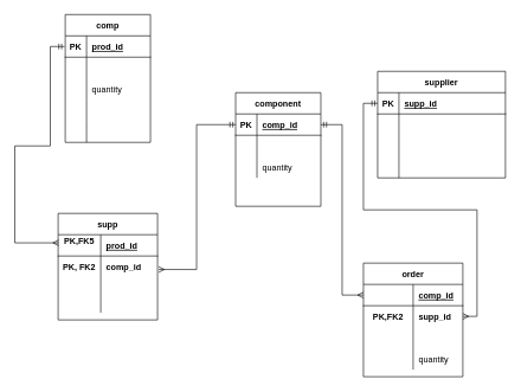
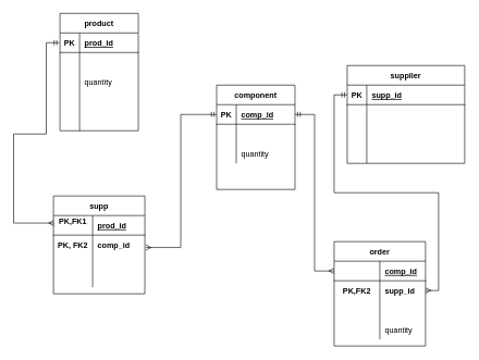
  <mxCell id="0" />
  <mxCell id="1" parent="0" />
- <mxCell id="2" value="comp" style="shape=table;startSize=30;container=1;collapsible=1;childLayout=tableLayout;fixedRows=1;rowLines=0;fontStyle=1;align=center;resizeLast=1;" vertex="1" parent="1"><mxGeometry x="91" y="20" width="120.0" height="180" as="geometry" /></mxCell>
+ <mxCell id="2" value="product" style="shape=table;startSize=30;container=1;collapsible=1;childLayout=tableLayout;fixedRows=1;rowLines=0;fontStyle=1;align=center;resizeLast=1;" vertex="1" parent="1"><mxGeometry x="91" y="20" width="120.0" height="180" as="geometry" /></mxCell>
  <mxCell id="3" value="" style="shape=partialRectangle;collapsible=0;dropTarget=0;pointerEvents=0;fillColor=none;top=0;left=0;bottom=1;right=0;points=[[0,0.5],[1,0.5]];portConstraint=eastwest;" vertex="1" parent="2"><mxGeometry y="30" width="120.0" height="30" as="geometry" /></mxCell>
  <mxCell id="4" value="PK" style="shape=partialRectangle;connectable=0;fillColor=none;top=0;left=0;bottom=0;right=0;fontStyle=1;overflow=hidden;" vertex="1" parent="3"><mxGeometry width="30" height="30" as="geometry"><mxRectangle width="30" height="30" as="alternateBounds" /></mxGeometry></mxCell>
  <mxCell id="5" value="prod_id" style="shape=partialRectangle;connectable=0;fillColor=none;top=0;left=0;bottom=0;right=0;align=left;spacingLeft=6;fontStyle=5;overflow=hidden;" vertex="1" parent="3"><mxGeometry x="30" width="90.0" height="30" as="geometry"><mxRectangle width="90.0" height="30" as="alternateBounds" /></mxGeometry></mxCell>
  <mxCell id="6" value="" style="shape=partialRectangle;collapsible=0;dropTarget=0;pointerEvents=0;fillColor=none;top=0;left=0;bottom=0;right=0;points=[[0,0.5],[1,0.5]];portConstraint=eastwest;" vertex="1" parent="2"><mxGeometry y="60" width="120.0" height="30" as="geometry" /></mxCell>
  <mxCell id="7" value="" style="shape=partialRectangle;connectable=0;fillColor=none;top=0;left=0;bottom=0;right=0;editable=1;overflow=hidden;" vertex="1" parent="6"><mxGeometry width="30" height="30" as="geometry"><mxRectangle width="30" height="30" as="alternateBounds" /></mxGeometry></mxCell>
  <mxCell id="8" value="" style="shape=partialRectangle;collapsible=0;dropTarget=0;pointerEvents=0;fillColor=none;top=0;left=0;bottom=0;right=0;points=[[0,0.5],[1,0.5]];portConstraint=eastwest;" vertex="1" parent="2"><mxGeometry y="90" width="120.0" height="30" as="geometry" /></mxCell>
  <mxCell id="9" value="" style="shape=partialRectangle;connectable=0;fillColor=none;top=0;left=0;bottom=0;right=0;editable=1;overflow=hidden;" vertex="1" parent="8"><mxGeometry width="30" height="30" as="geometry"><mxRectangle width="30" height="30" as="alternateBounds" /></mxGeometry></mxCell>
  <mxCell id="10" value="quantity" style="shape=partialRectangle;connectable=0;fillColor=none;top=0;left=0;bottom=0;right=0;align=left;spacingLeft=6;overflow=hidden;" vertex="1" parent="8"><mxGeometry x="30" width="90.0" height="30" as="geometry"><mxRectangle width="90.0" height="30" as="alternateBounds" /></mxGeometry></mxCell>
  <mxCell id="11" value="" style="shape=partialRectangle;collapsible=0;dropTarget=0;pointerEvents=0;fillColor=none;top=0;left=0;bottom=0;right=0;points=[[0,0.5],[1,0.5]];portConstraint=eastwest;" vertex="1" parent="2"><mxGeometry y="120" width="120.0" height="30" as="geometry" /></mxCell>
  <mxCell id="12" value="" style="shape=partialRectangle;connectable=0;fillColor=none;top=0;left=0;bottom=0;right=0;editable=1;overflow=hidden;" vertex="1" parent="11"><mxGeometry width="30" height="30" as="geometry"><mxRectangle width="30" height="30" as="alternateBounds" /></mxGeometry></mxCell>
  <mxCell id="13" value="" style="shape=partialRectangle;connectable=0;fillColor=none;top=0;left=0;bottom=0;right=0;align=left;spacingLeft=6;overflow=hidden;" vertex="1" parent="11"><mxGeometry x="30" width="90.0" height="30" as="geometry"><mxRectangle width="90.0" height="30" as="alternateBounds" /></mxGeometry></mxCell>
  <mxCell id="14" value="" style="shape=partialRectangle;collapsible=0;dropTarget=0;pointerEvents=0;fillColor=none;top=0;left=0;bottom=0;right=0;points=[[0,0.5],[1,0.5]];portConstraint=eastwest;" vertex="1" parent="2"><mxGeometry y="150" width="120.0" height="30" as="geometry" /></mxCell>
  <mxCell id="15" value="" style="shape=partialRectangle;connectable=0;fillColor=none;top=0;left=0;bottom=0;right=0;editable=1;overflow=hidden;" vertex="1" parent="14"><mxGeometry width="30" height="30" as="geometry"><mxRectangle width="30" height="30" as="alternateBounds" /></mxGeometry></mxCell>
  <mxCell id="16" value="" style="shape=partialRectangle;connectable=0;fillColor=none;top=0;left=0;bottom=0;right=0;align=left;spacingLeft=6;overflow=hidden;" vertex="1" parent="14"><mxGeometry x="30" width="90.0" height="30" as="geometry"><mxRectangle width="90.0" height="30" as="alternateBounds" /></mxGeometry></mxCell>
  <mxCell id="17" value="component" style="shape=table;startSize=30;container=1;collapsible=1;childLayout=tableLayout;fixedRows=1;rowLines=0;fontStyle=1;align=center;resizeLast=1;" vertex="1" parent="1"><mxGeometry x="331" y="130" width="120" height="160" as="geometry" /></mxCell>
  <mxCell id="18" value="" style="shape=partialRectangle;collapsible=0;dropTarget=0;pointerEvents=0;fillColor=none;top=0;left=0;bottom=1;right=0;points=[[0,0.5],[1,0.5]];portConstraint=eastwest;" vertex="1" parent="17"><mxGeometry y="30" width="120" height="30" as="geometry" /></mxCell>
  <mxCell id="19" value="PK" style="shape=partialRectangle;connectable=0;fillColor=none;top=0;left=0;bottom=0;right=0;fontStyle=1;overflow=hidden;" vertex="1" parent="18"><mxGeometry width="30" height="30" as="geometry"><mxRectangle width="30" height="30" as="alternateBounds" /></mxGeometry></mxCell>
  <mxCell id="20" value="comp_id" style="shape=partialRectangle;connectable=0;fillColor=none;top=0;left=0;bottom=0;right=0;align=left;spacingLeft=6;fontStyle=5;overflow=hidden;" vertex="1" parent="18"><mxGeometry x="30" width="90" height="30" as="geometry"><mxRectangle width="90" height="30" as="alternateBounds" /></mxGeometry></mxCell>
  <mxCell id="21" value="" style="shape=partialRectangle;collapsible=0;dropTarget=0;pointerEvents=0;fillColor=none;top=0;left=0;bottom=0;right=0;points=[[0,0.5],[1,0.5]];portConstraint=eastwest;" vertex="1" parent="17"><mxGeometry y="60" width="120" height="30" as="geometry" /></mxCell>
  <mxCell id="22" value="" style="shape=partialRectangle;connectable=0;fillColor=none;top=0;left=0;bottom=0;right=0;editable=1;overflow=hidden;" vertex="1" parent="21"><mxGeometry width="30" height="30" as="geometry"><mxRectangle width="30" height="30" as="alternateBounds" /></mxGeometry></mxCell>
  <mxCell id="23" value="" style="shape=partialRectangle;collapsible=0;dropTarget=0;pointerEvents=0;fillColor=none;top=0;left=0;bottom=0;right=0;points=[[0,0.5],[1,0.5]];portConstraint=eastwest;" vertex="1" parent="17"><mxGeometry y="90" width="120" height="30" as="geometry" /></mxCell>
  <mxCell id="24" value="" style="shape=partialRectangle;connectable=0;fillColor=none;top=0;left=0;bottom=0;right=0;editable=1;overflow=hidden;" vertex="1" parent="23"><mxGeometry width="30" height="30" as="geometry"><mxRectangle width="30" height="30" as="alternateBounds" /></mxGeometry></mxCell>
  <mxCell id="25" value="quantity" style="shape=partialRectangle;connectable=0;fillColor=none;top=0;left=0;bottom=0;right=0;align=left;spacingLeft=6;overflow=hidden;" vertex="1" parent="23"><mxGeometry x="30" width="90" height="30" as="geometry"><mxRectangle width="90" height="30" as="alternateBounds" /></mxGeometry></mxCell>
  <mxCell id="26" value="" style="shape=partialRectangle;collapsible=0;dropTarget=0;pointerEvents=0;fillColor=none;top=0;left=0;bottom=0;right=0;points=[[0,0.5],[1,0.5]];portConstraint=eastwest;" vertex="1" parent="17"><mxGeometry y="120" width="120" height="30" as="geometry" /></mxCell>
  <mxCell id="27" value="" style="shape=partialRectangle;connectable=0;fillColor=none;top=0;left=0;bottom=0;right=0;editable=1;overflow=hidden;" vertex="1" parent="26"><mxGeometry width="30" height="30" as="geometry"><mxRectangle width="30" height="30" as="alternateBounds" /></mxGeometry></mxCell>
  <mxCell id="28" value="supplier" style="shape=table;startSize=30;container=1;collapsible=1;childLayout=tableLayout;fixedRows=1;rowLines=0;fontStyle=1;align=center;resizeLast=1;" vertex="1" parent="1"><mxGeometry x="531" y="100" width="180" height="150" as="geometry" /></mxCell>
  <mxCell id="29" value="" style="shape=partialRectangle;collapsible=0;dropTarget=0;pointerEvents=0;fillColor=none;top=0;left=0;bottom=1;right=0;points=[[0,0.5],[1,0.5]];portConstraint=eastwest;" vertex="1" parent="28"><mxGeometry y="30" width="180" height="30" as="geometry" /></mxCell>
  <mxCell id="30" value="PK" style="shape=partialRectangle;connectable=0;fillColor=none;top=0;left=0;bottom=0;right=0;fontStyle=1;overflow=hidden;" vertex="1" parent="29"><mxGeometry width="30" height="30" as="geometry"><mxRectangle width="30" height="30" as="alternateBounds" /></mxGeometry></mxCell>
  <mxCell id="31" value="supp_id" style="shape=partialRectangle;connectable=0;fillColor=none;top=0;left=0;bottom=0;right=0;align=left;spacingLeft=6;fontStyle=5;overflow=hidden;" vertex="1" parent="29"><mxGeometry x="30" width="150" height="30" as="geometry"><mxRectangle width="150" height="30" as="alternateBounds" /></mxGeometry></mxCell>
  <mxCell id="32" value="" style="shape=partialRectangle;collapsible=0;dropTarget=0;pointerEvents=0;fillColor=none;top=0;left=0;bottom=0;right=0;points=[[0,0.5],[1,0.5]];portConstraint=eastwest;" vertex="1" parent="28"><mxGeometry y="60" width="180" height="30" as="geometry" /></mxCell>
  <mxCell id="33" value="" style="shape=partialRectangle;connectable=0;fillColor=none;top=0;left=0;bottom=0;right=0;editable=1;overflow=hidden;" vertex="1" parent="32"><mxGeometry width="30" height="30" as="geometry"><mxRectangle width="30" height="30" as="alternateBounds" /></mxGeometry></mxCell>
  <mxCell id="34" value="" style="shape=partialRectangle;collapsible=0;dropTarget=0;pointerEvents=0;fillColor=none;top=0;left=0;bottom=0;right=0;points=[[0,0.5],[1,0.5]];portConstraint=eastwest;" vertex="1" parent="28"><mxGeometry y="90" width="180" height="30" as="geometry" /></mxCell>
  <mxCell id="35" value="" style="shape=partialRectangle;connectable=0;fillColor=none;top=0;left=0;bottom=0;right=0;editable=1;overflow=hidden;" vertex="1" parent="34"><mxGeometry width="30" height="30" as="geometry"><mxRectangle width="30" height="30" as="alternateBounds" /></mxGeometry></mxCell>
  <mxCell id="36" value="" style="shape=partialRectangle;collapsible=0;dropTarget=0;pointerEvents=0;fillColor=none;top=0;left=0;bottom=0;right=0;points=[[0,0.5],[1,0.5]];portConstraint=eastwest;" vertex="1" parent="28"><mxGeometry y="120" width="180" height="30" as="geometry" /></mxCell>
  <mxCell id="37" value="" style="shape=partialRectangle;connectable=0;fillColor=none;top=0;left=0;bottom=0;right=0;editable=1;overflow=hidden;" vertex="1" parent="36"><mxGeometry width="30" height="30" as="geometry"><mxRectangle width="30" height="30" as="alternateBounds" /></mxGeometry></mxCell>
  <mxCell id="38" value="" style="shape=partialRectangle;connectable=0;fillColor=none;top=0;left=0;bottom=0;right=0;align=left;spacingLeft=6;overflow=hidden;" vertex="1" parent="36"><mxGeometry x="30" width="150" height="30" as="geometry"><mxRectangle width="150" height="30" as="alternateBounds" /></mxGeometry></mxCell>
  <mxCell id="39" value="supp" style="shape=table;startSize=30;container=1;collapsible=1;childLayout=tableLayout;fixedRows=1;rowLines=0;fontStyle=1;align=center;resizeLast=1;" vertex="1" parent="1"><mxGeometry x="81" y="300" width="140.0" height="150" as="geometry" /></mxCell>
  <mxCell id="40" value="" style="shape=partialRectangle;collapsible=0;dropTarget=0;pointerEvents=0;fillColor=none;top=0;left=0;bottom=1;right=0;points=[[0,0.5],[1,0.5]];portConstraint=eastwest;" vertex="1" parent="39"><mxGeometry y="30" width="140.0" height="30" as="geometry" /></mxCell>
- <mxCell id="41" value="PK,FK5&#10;" style="shape=partialRectangle;connectable=0;fillColor=none;top=0;left=0;bottom=0;right=0;fontStyle=1;overflow=hidden;" vertex="1" parent="40"><mxGeometry width="60" height="30" as="geometry"><mxRectangle width="60" height="30" as="alternateBounds" /></mxGeometry></mxCell>
+ <mxCell id="41" value="PK,FK1&#10;" style="shape=partialRectangle;connectable=0;fillColor=none;top=0;left=0;bottom=0;right=0;fontStyle=1;overflow=hidden;" vertex="1" parent="40"><mxGeometry width="60" height="30" as="geometry"><mxRectangle width="60" height="30" as="alternateBounds" /></mxGeometry></mxCell>
  <mxCell id="42" value="prod_id" style="shape=partialRectangle;connectable=0;fillColor=none;top=0;left=0;bottom=0;right=0;align=left;spacingLeft=6;fontStyle=5;overflow=hidden;" vertex="1" parent="40"><mxGeometry x="60" width="80.0" height="30" as="geometry"><mxRectangle width="80.0" height="30" as="alternateBounds" /></mxGeometry></mxCell>
  <mxCell id="43" value="" style="shape=partialRectangle;collapsible=0;dropTarget=0;pointerEvents=0;fillColor=none;top=0;left=0;bottom=0;right=0;points=[[0,0.5],[1,0.5]];portConstraint=eastwest;" vertex="1" parent="39"><mxGeometry y="60" width="140.0" height="30" as="geometry" /></mxCell>
  <mxCell id="44" value="PK, FK2" style="shape=partialRectangle;connectable=0;fillColor=none;top=0;left=0;bottom=0;right=0;editable=1;overflow=hidden;fontStyle=1" vertex="1" parent="43"><mxGeometry width="60" height="30" as="geometry"><mxRectangle width="60" height="30" as="alternateBounds" /></mxGeometry></mxCell>
  <mxCell id="45" value="comp_id" style="shape=partialRectangle;connectable=0;fillColor=none;top=0;left=0;bottom=0;right=0;align=left;spacingLeft=6;overflow=hidden;fontStyle=1" vertex="1" parent="43"><mxGeometry x="60" width="80.0" height="30" as="geometry"><mxRectangle width="80.0" height="30" as="alternateBounds" /></mxGeometry></mxCell>
  <mxCell id="46" value="" style="shape=partialRectangle;collapsible=0;dropTarget=0;pointerEvents=0;fillColor=none;top=0;left=0;bottom=0;right=0;points=[[0,0.5],[1,0.5]];portConstraint=eastwest;" vertex="1" parent="39"><mxGeometry y="90" width="140.0" height="30" as="geometry" /></mxCell>
  <mxCell id="47" value="" style="shape=partialRectangle;connectable=0;fillColor=none;top=0;left=0;bottom=0;right=0;editable=1;overflow=hidden;" vertex="1" parent="46"><mxGeometry width="60" height="30" as="geometry"><mxRectangle width="60" height="30" as="alternateBounds" /></mxGeometry></mxCell>
  <mxCell id="48" value="" style="shape=partialRectangle;connectable=0;fillColor=none;top=0;left=0;bottom=0;right=0;align=left;spacingLeft=6;overflow=hidden;" vertex="1" parent="46"><mxGeometry x="60" width="80.0" height="30" as="geometry"><mxRectangle width="80.0" height="30" as="alternateBounds" /></mxGeometry></mxCell>
  <mxCell id="49" value="" style="shape=partialRectangle;collapsible=0;dropTarget=0;pointerEvents=0;fillColor=none;top=0;left=0;bottom=0;right=0;points=[[0,0.5],[1,0.5]];portConstraint=eastwest;" vertex="1" parent="39"><mxGeometry y="120" width="140.0" height="20" as="geometry" /></mxCell>
  <mxCell id="50" value="" style="shape=partialRectangle;connectable=0;fillColor=none;top=0;left=0;bottom=0;right=0;editable=1;overflow=hidden;" vertex="1" parent="49"><mxGeometry width="60" height="20" as="geometry"><mxRectangle width="60" height="20" as="alternateBounds" /></mxGeometry></mxCell>
  <mxCell id="51" value="" style="shape=partialRectangle;connectable=0;fillColor=none;top=0;left=0;bottom=0;right=0;align=left;spacingLeft=6;overflow=hidden;" vertex="1" parent="49"><mxGeometry x="60" width="80.0" height="20" as="geometry"><mxRectangle width="80.0" height="20" as="alternateBounds" /></mxGeometry></mxCell>
  <mxCell id="52" value="order" style="shape=table;startSize=30;container=1;collapsible=1;childLayout=tableLayout;fixedRows=1;rowLines=0;fontStyle=1;align=center;resizeLast=1;" vertex="1" parent="1"><mxGeometry x="511" y="370" width="140" height="160" as="geometry" /></mxCell>
  <mxCell id="53" value="" style="shape=partialRectangle;collapsible=0;dropTarget=0;pointerEvents=0;fillColor=none;top=0;left=0;bottom=1;right=0;points=[[0,0.5],[1,0.5]];portConstraint=eastwest;" vertex="1" parent="52"><mxGeometry y="30" width="140" height="30" as="geometry" /></mxCell>
  <mxCell id="54" value="comp_id" style="shape=partialRectangle;connectable=0;fillColor=none;top=0;left=0;bottom=0;right=0;align=left;spacingLeft=6;fontStyle=5;overflow=hidden;" vertex="1" parent="53"><mxGeometry x="70" width="70" height="30" as="geometry"><mxRectangle width="70" height="30" as="alternateBounds" /></mxGeometry></mxCell>
  <mxCell id="55" value="" style="shape=partialRectangle;collapsible=0;dropTarget=0;pointerEvents=0;fillColor=none;top=0;left=0;bottom=0;right=0;points=[[0,0.5],[1,0.5]];portConstraint=eastwest;" vertex="1" parent="52"><mxGeometry y="60" width="140" height="30" as="geometry" /></mxCell>
  <mxCell id="56" value="PK,FK2" style="shape=partialRectangle;connectable=0;fillColor=none;top=0;left=0;bottom=0;right=0;editable=1;overflow=hidden;fontStyle=1" vertex="1" parent="55"><mxGeometry width="70" height="30" as="geometry"><mxRectangle width="70" height="30" as="alternateBounds" /></mxGeometry></mxCell>
  <mxCell id="57" value="supp_id" style="shape=partialRectangle;connectable=0;fillColor=none;top=0;left=0;bottom=0;right=0;align=left;spacingLeft=6;overflow=hidden;fontStyle=1" vertex="1" parent="55"><mxGeometry x="70" width="70" height="30" as="geometry"><mxRectangle width="70" height="30" as="alternateBounds" /></mxGeometry></mxCell>
  <mxCell id="58" value="" style="shape=partialRectangle;collapsible=0;dropTarget=0;pointerEvents=0;fillColor=none;top=0;left=0;bottom=0;right=0;points=[[0,0.5],[1,0.5]];portConstraint=eastwest;" vertex="1" parent="52"><mxGeometry y="90" width="140" height="30" as="geometry" /></mxCell>
  <mxCell id="59" value="" style="shape=partialRectangle;connectable=0;fillColor=none;top=0;left=0;bottom=0;right=0;editable=1;overflow=hidden;" vertex="1" parent="58"><mxGeometry width="70" height="30" as="geometry"><mxRectangle width="70" height="30" as="alternateBounds" /></mxGeometry></mxCell>
  <mxCell id="60" value="" style="shape=partialRectangle;collapsible=0;dropTarget=0;pointerEvents=0;fillColor=none;top=0;left=0;bottom=0;right=0;points=[[0,0.5],[1,0.5]];portConstraint=eastwest;" vertex="1" parent="52"><mxGeometry y="120" width="140" height="30" as="geometry" /></mxCell>
  <mxCell id="61" value="" style="shape=partialRectangle;connectable=0;fillColor=none;top=0;left=0;bottom=0;right=0;editable=1;overflow=hidden;" vertex="1" parent="60"><mxGeometry width="70" height="30" as="geometry"><mxRectangle width="70" height="30" as="alternateBounds" /></mxGeometry></mxCell>
  <mxCell id="62" value="quantity" style="shape=partialRectangle;connectable=0;fillColor=none;top=0;left=0;bottom=0;right=0;align=left;spacingLeft=6;overflow=hidden;" vertex="1" parent="60"><mxGeometry x="70" width="70" height="30" as="geometry"><mxRectangle width="70" height="30" as="alternateBounds" /></mxGeometry></mxCell>
  <mxCell id="63" style="edgeStyle=orthogonalEdgeStyle;rounded=0;orthogonalLoop=1;jettySize=auto;html=1;startArrow=ERmandOne;startFill=0;endArrow=ERmany;endFill=0;entryX=1;entryY=0.5;entryDx=0;entryDy=0;" edge="1" parent="1" source="29" target="55"><mxGeometry relative="1" as="geometry"><mxPoint x="511" y="390" as="targetPoint" /></mxGeometry></mxCell>
  <mxCell id="64" style="edgeStyle=orthogonalEdgeStyle;rounded=0;orthogonalLoop=1;jettySize=auto;html=1;entryX=0.013;entryY=0.383;entryDx=0;entryDy=0;entryPerimeter=0;startArrow=ERmandOne;startFill=0;endArrow=ERmany;endFill=0;" edge="1" parent="1"><mxGeometry relative="1" as="geometry"><mxPoint x="90" y="65" as="sourcePoint" /><mxPoint x="81.82" y="341.49" as="targetPoint" /><Array as="points"><mxPoint x="70" y="65" /><mxPoint x="70" y="205" /><mxPoint x="20" y="205" /><mxPoint x="20" y="342" /></Array></mxGeometry></mxCell>
  <mxCell id="65" style="edgeStyle=orthogonalEdgeStyle;rounded=0;orthogonalLoop=1;jettySize=auto;html=1;entryX=1.011;entryY=0.633;entryDx=0;entryDy=0;entryPerimeter=0;startArrow=ERmandOne;startFill=0;endArrow=ERmany;endFill=0;" edge="1" parent="1" source="18" target="43"><mxGeometry relative="1" as="geometry" /></mxCell>
  <mxCell id="66" style="edgeStyle=orthogonalEdgeStyle;rounded=0;orthogonalLoop=1;jettySize=auto;html=1;startArrow=ERmandOne;startFill=0;endArrow=ERmany;endFill=0;" edge="1" parent="1" source="18" target="53"><mxGeometry relative="1" as="geometry" /></mxCell>
